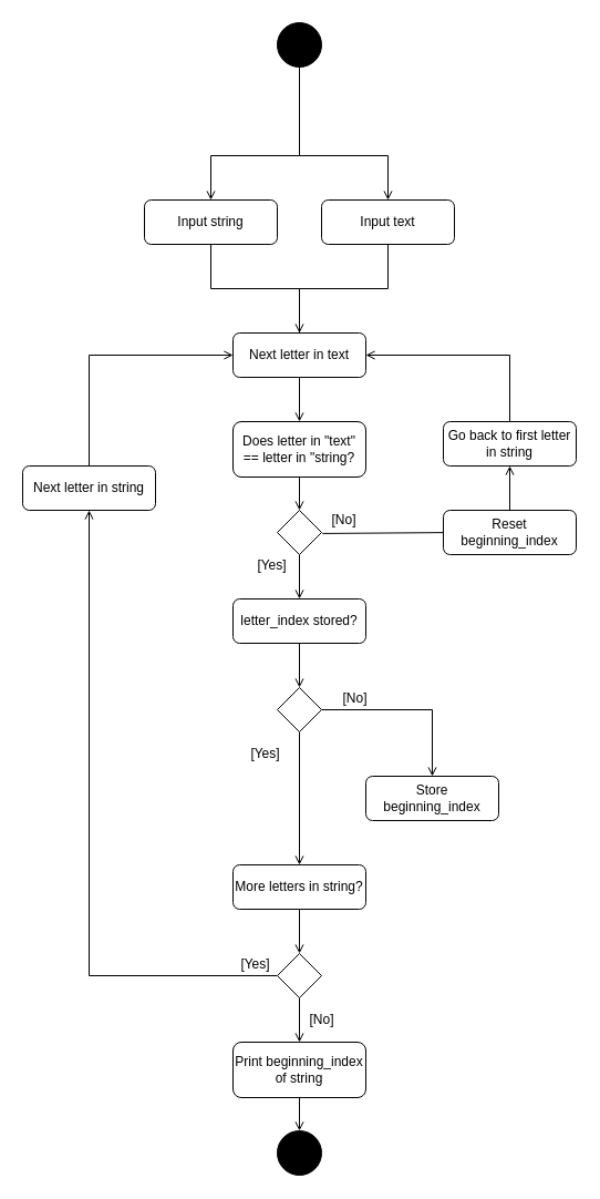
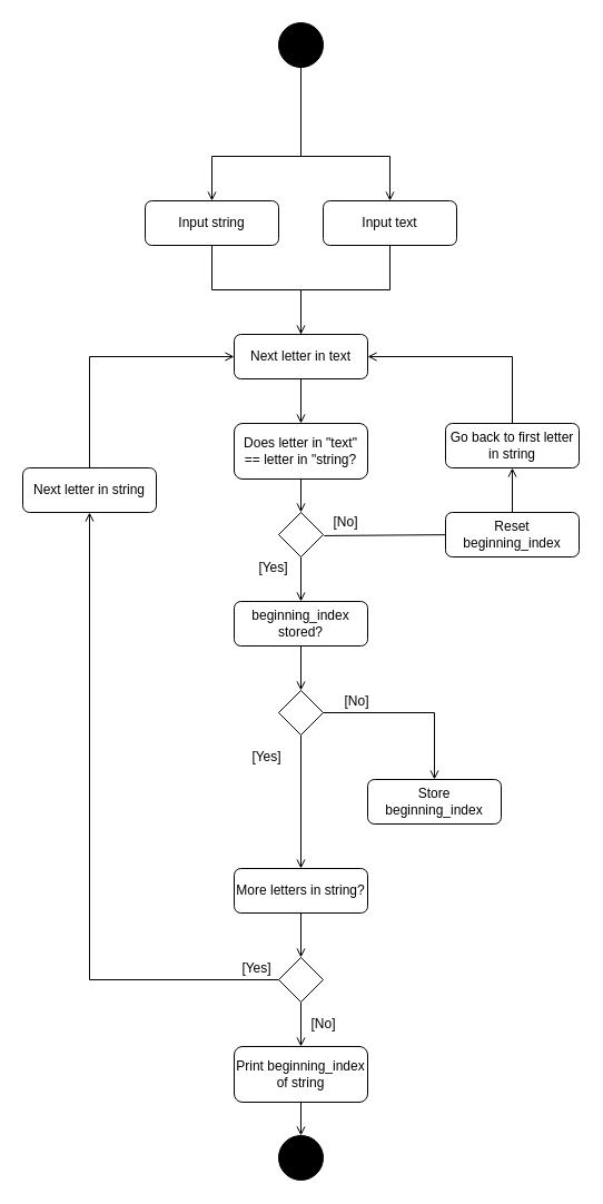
  <mxCell id="0" />
  <mxCell id="1" parent="0" />
  <mxCell id="2" value="" style="rounded=0;html=1;jettySize=auto;orthogonalLoop=1;fontSize=11;endArrow=none;endFill=0;endSize=8;strokeWidth=1;shadow=0;labelBackgroundColor=none;edgeStyle=orthogonalEdgeStyle;entryX=0.5;entryY=0;entryDx=0;entryDy=0;" parent="1" source="3" target="17" edge="1"><mxGeometry relative="1" as="geometry"><mxPoint x="100" y="270" as="targetPoint" /></mxGeometry></mxCell>
  <mxCell id="3" value="Input string" style="rounded=1;whiteSpace=wrap;html=1;fontSize=12;glass=0;strokeWidth=1;shadow=0;" parent="1" vertex="1"><mxGeometry x="130" y="180" width="120" height="40" as="geometry" /></mxCell>
  <mxCell id="4" style="edgeStyle=orthogonalEdgeStyle;rounded=0;orthogonalLoop=1;jettySize=auto;html=1;entryX=0.5;entryY=0;entryDx=0;entryDy=0;endArrow=open;endFill=0;" edge="1" parent="1" source="5" target="12"><mxGeometry relative="1" as="geometry" /></mxCell>
  <mxCell id="5" value="Does letter in &quot;text&quot; == letter in &quot;string?" style="rounded=1;whiteSpace=wrap;html=1;fontSize=12;glass=0;strokeWidth=1;shadow=0;" parent="1" vertex="1"><mxGeometry x="210" y="380" width="120" height="50" as="geometry" /></mxCell>
  <mxCell id="6" style="edgeStyle=orthogonalEdgeStyle;rounded=0;orthogonalLoop=1;jettySize=auto;html=1;entryX=1;entryY=0.5;entryDx=0;entryDy=0;endArrow=open;endFill=0;exitX=0.5;exitY=0;exitDx=0;exitDy=0;" edge="1" parent="1" source="7" target="17"><mxGeometry relative="1" as="geometry" /></mxCell>
  <mxCell id="7" value="Go back to first letter in string" style="rounded=1;whiteSpace=wrap;html=1;fontSize=12;glass=0;strokeWidth=1;shadow=0;" vertex="1" parent="1"><mxGeometry x="400" y="380" width="120" height="40" as="geometry" /></mxCell>
  <mxCell id="8" value="Store beginning_index" style="rounded=1;whiteSpace=wrap;html=1;fontSize=12;glass=0;strokeWidth=1;shadow=0;" vertex="1" parent="1"><mxGeometry x="330" y="700" width="120" height="40" as="geometry" /></mxCell>
  <mxCell id="9" style="edgeStyle=orthogonalEdgeStyle;rounded=0;orthogonalLoop=1;jettySize=auto;html=1;exitX=0.5;exitY=1;exitDx=0;exitDy=0;entryX=0.5;entryY=0;entryDx=0;entryDy=0;endArrow=open;endFill=0;" edge="1" parent="1" source="12" target="33"><mxGeometry relative="1" as="geometry" /></mxCell>
  <mxCell id="10" style="edgeStyle=orthogonalEdgeStyle;rounded=0;orthogonalLoop=1;jettySize=auto;html=1;exitX=1.021;exitY=0.524;exitDx=0;exitDy=0;endArrow=open;endFill=0;exitPerimeter=0;" edge="1" parent="1" source="12"><mxGeometry relative="1" as="geometry"><mxPoint x="310" y="479.95" as="sourcePoint" /><mxPoint x="420" y="479.95" as="targetPoint" /><Array as="points"><mxPoint x="291" y="480" /></Array></mxGeometry></mxCell>
  <mxCell id="11" value="&lt;font style=&quot;font-size: 12px&quot;&gt;[No]&lt;/font&gt;" style="edgeLabel;html=1;align=center;verticalAlign=middle;resizable=0;points=[];" vertex="1" connectable="0" parent="10"><mxGeometry x="-0.704" y="1" relative="1" as="geometry"><mxPoint y="-11" as="offset" /></mxGeometry></mxCell>
  <mxCell id="12" value="" style="rhombus;whiteSpace=wrap;html=1;" vertex="1" parent="1"><mxGeometry x="250" y="460" width="40" height="40" as="geometry" /></mxCell>
  <mxCell id="13" style="edgeStyle=orthogonalEdgeStyle;rounded=0;orthogonalLoop=1;jettySize=auto;html=1;endArrow=open;endFill=0;entryX=0.5;entryY=0;entryDx=0;entryDy=0;" edge="1" parent="1" source="14" target="17"><mxGeometry relative="1" as="geometry"><mxPoint x="100" y="290" as="targetPoint" /></mxGeometry></mxCell>
  <mxCell id="14" value="Input text" style="rounded=1;whiteSpace=wrap;html=1;fontSize=12;glass=0;strokeWidth=1;shadow=0;" vertex="1" parent="1"><mxGeometry x="290" y="180" width="120" height="40" as="geometry" /></mxCell>
  <mxCell id="15" value="[Yes]" style="text;html=1;align=center;verticalAlign=middle;resizable=0;points=[];autosize=1;strokeColor=none;fillColor=none;" vertex="1" parent="1"><mxGeometry x="220" y="500" width="50" height="20" as="geometry" /></mxCell>
  <mxCell id="16" style="edgeStyle=orthogonalEdgeStyle;rounded=0;orthogonalLoop=1;jettySize=auto;html=1;exitX=0.5;exitY=1;exitDx=0;exitDy=0;entryX=0.5;entryY=0;entryDx=0;entryDy=0;endArrow=open;endFill=0;" edge="1" parent="1" source="17" target="5"><mxGeometry relative="1" as="geometry" /></mxCell>
  <mxCell id="17" value="Next letter in text" style="rounded=1;whiteSpace=wrap;html=1;fontSize=12;glass=0;strokeWidth=1;shadow=0;" vertex="1" parent="1"><mxGeometry x="210" y="300" width="120" height="40" as="geometry" /></mxCell>
  <mxCell id="18" style="edgeStyle=orthogonalEdgeStyle;rounded=0;orthogonalLoop=1;jettySize=auto;html=1;entryX=0;entryY=0.5;entryDx=0;entryDy=0;endArrow=open;endFill=0;exitX=0.5;exitY=0;exitDx=0;exitDy=0;" edge="1" parent="1" source="19" target="17"><mxGeometry relative="1" as="geometry" /></mxCell>
  <mxCell id="19" value="Next letter in string" style="rounded=1;whiteSpace=wrap;html=1;fontSize=12;glass=0;strokeWidth=1;shadow=0;" vertex="1" parent="1"><mxGeometry x="20" y="420" width="120" height="40" as="geometry" /></mxCell>
  <mxCell id="20" style="edgeStyle=orthogonalEdgeStyle;rounded=0;orthogonalLoop=1;jettySize=auto;html=1;entryX=0.5;entryY=1;entryDx=0;entryDy=0;endArrow=open;endFill=0;" edge="1" parent="1" source="22" target="19"><mxGeometry relative="1" as="geometry" /></mxCell>
  <mxCell id="21" style="edgeStyle=orthogonalEdgeStyle;rounded=0;orthogonalLoop=1;jettySize=auto;html=1;entryX=0.5;entryY=0;entryDx=0;entryDy=0;endArrow=open;endFill=0;" edge="1" parent="1" source="22" target="27"><mxGeometry relative="1" as="geometry" /></mxCell>
  <mxCell id="22" value="" style="rhombus;whiteSpace=wrap;html=1;" vertex="1" parent="1"><mxGeometry x="250" y="860" width="40" height="40" as="geometry" /></mxCell>
  <mxCell id="23" style="edgeStyle=orthogonalEdgeStyle;rounded=0;orthogonalLoop=1;jettySize=auto;html=1;entryX=0.5;entryY=0;entryDx=0;entryDy=0;endArrow=open;endFill=0;" edge="1" parent="1" source="24" target="22"><mxGeometry relative="1" as="geometry" /></mxCell>
  <mxCell id="24" value="More letters in string?" style="rounded=1;whiteSpace=wrap;html=1;fontSize=12;glass=0;strokeWidth=1;shadow=0;" vertex="1" parent="1"><mxGeometry x="210" y="780" width="120" height="40" as="geometry" /></mxCell>
  <mxCell id="25" value="[Yes]" style="text;html=1;align=center;verticalAlign=middle;resizable=0;points=[];autosize=1;strokeColor=none;fillColor=none;" vertex="1" parent="1"><mxGeometry x="205" y="860" width="50" height="20" as="geometry" /></mxCell>
  <mxCell id="26" style="edgeStyle=orthogonalEdgeStyle;rounded=0;orthogonalLoop=1;jettySize=auto;html=1;entryX=0.5;entryY=0;entryDx=0;entryDy=0;endArrow=open;endFill=0;" edge="1" parent="1" source="27" target="41"><mxGeometry relative="1" as="geometry" /></mxCell>
  <mxCell id="27" value="Print beginning_index of string " style="rounded=1;whiteSpace=wrap;html=1;fontSize=12;glass=0;strokeWidth=1;shadow=0;" vertex="1" parent="1"><mxGeometry x="210" y="940" width="120" height="50" as="geometry" /></mxCell>
  <mxCell id="28" style="edgeStyle=orthogonalEdgeStyle;rounded=0;orthogonalLoop=1;jettySize=auto;html=1;entryX=0.5;entryY=0;entryDx=0;entryDy=0;endArrow=open;endFill=0;exitX=0.5;exitY=1;exitDx=0;exitDy=0;" edge="1" parent="1" source="30" target="3"><mxGeometry relative="1" as="geometry"><Array as="points"><mxPoint x="270" y="140" /><mxPoint x="190" y="140" /></Array></mxGeometry></mxCell>
  <mxCell id="29" style="edgeStyle=orthogonalEdgeStyle;rounded=0;orthogonalLoop=1;jettySize=auto;html=1;entryX=0.5;entryY=0;entryDx=0;entryDy=0;endArrow=open;endFill=0;exitX=0.5;exitY=1;exitDx=0;exitDy=0;" edge="1" parent="1" source="30" target="14"><mxGeometry relative="1" as="geometry"><Array as="points"><mxPoint x="270" y="140" /><mxPoint x="350" y="140" /></Array></mxGeometry></mxCell>
  <mxCell id="30" value="" style="ellipse;whiteSpace=wrap;html=1;aspect=fixed;fillColor=#000000;" vertex="1" parent="1"><mxGeometry x="250" width="40" height="40" as="geometry" y="20" /></mxCell>
  <mxCell id="31" value="[No]" style="text;html=1;align=center;verticalAlign=middle;resizable=0;points=[];autosize=1;strokeColor=none;fillColor=none;" vertex="1" parent="1"><mxGeometry x="270" y="910" width="40" height="20" as="geometry" /></mxCell>
  <mxCell id="32" style="edgeStyle=orthogonalEdgeStyle;rounded=0;orthogonalLoop=1;jettySize=auto;html=1;entryX=0.5;entryY=0;entryDx=0;entryDy=0;endArrow=open;endFill=0;" edge="1" parent="1" source="33" target="36"><mxGeometry relative="1" as="geometry" /></mxCell>
- <mxCell id="33" value="letter_index stored?" style="rounded=1;whiteSpace=wrap;html=1;fontSize=12;glass=0;strokeWidth=1;shadow=0;" vertex="1" parent="1"><mxGeometry x="210" y="540" width="120" height="40" as="geometry" /></mxCell>
+ <mxCell id="33" value="beginning_index stored?" style="rounded=1;whiteSpace=wrap;html=1;fontSize=12;glass=0;strokeWidth=1;shadow=0;" vertex="1" parent="1"><mxGeometry x="210" y="540" width="120" height="40" as="geometry" /></mxCell>
  <mxCell id="34" style="edgeStyle=orthogonalEdgeStyle;rounded=0;orthogonalLoop=1;jettySize=auto;html=1;entryX=0.5;entryY=0;entryDx=0;entryDy=0;endArrow=open;endFill=0;exitX=1;exitY=0.5;exitDx=0;exitDy=0;" edge="1" parent="1" source="36" target="8"><mxGeometry relative="1" as="geometry" /></mxCell>
  <mxCell id="35" style="edgeStyle=orthogonalEdgeStyle;rounded=0;orthogonalLoop=1;jettySize=auto;html=1;entryX=0.5;entryY=0;entryDx=0;entryDy=0;endArrow=open;endFill=0;" edge="1" parent="1" source="36" target="24"><mxGeometry relative="1" as="geometry" /></mxCell>
  <mxCell id="36" value="" style="rhombus;whiteSpace=wrap;html=1;" vertex="1" parent="1"><mxGeometry x="250" y="620" width="40" height="40" as="geometry" /></mxCell>
  <mxCell id="37" value="[No]" style="text;html=1;align=center;verticalAlign=middle;resizable=0;points=[];autosize=1;strokeColor=none;fillColor=none;" vertex="1" parent="1"><mxGeometry x="300" y="620" width="40" height="20" as="geometry" /></mxCell>
  <mxCell id="38" value="[Yes]" style="text;html=1;align=center;verticalAlign=middle;resizable=0;points=[];autosize=1;strokeColor=none;fillColor=none;" vertex="1" parent="1"><mxGeometry x="214" y="670" width="50" height="20" as="geometry" /></mxCell>
  <mxCell id="39" style="edgeStyle=orthogonalEdgeStyle;rounded=0;orthogonalLoop=1;jettySize=auto;html=1;entryX=0.5;entryY=1;entryDx=0;entryDy=0;endArrow=open;endFill=0;" edge="1" parent="1" source="40" target="7"><mxGeometry relative="1" as="geometry" /></mxCell>
  <mxCell id="40" value="Reset beginning_index" style="rounded=1;whiteSpace=wrap;html=1;fontSize=12;glass=0;strokeWidth=1;shadow=0;" vertex="1" parent="1"><mxGeometry x="400" y="460" width="120" height="40" as="geometry" /></mxCell>
  <mxCell id="41" value="" style="ellipse;whiteSpace=wrap;html=1;aspect=fixed;fillColor=#000000;" vertex="1" parent="1"><mxGeometry x="250" y="1020" width="40" height="40" as="geometry" /></mxCell>
